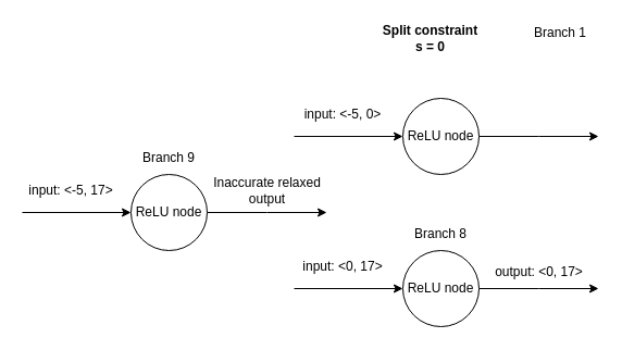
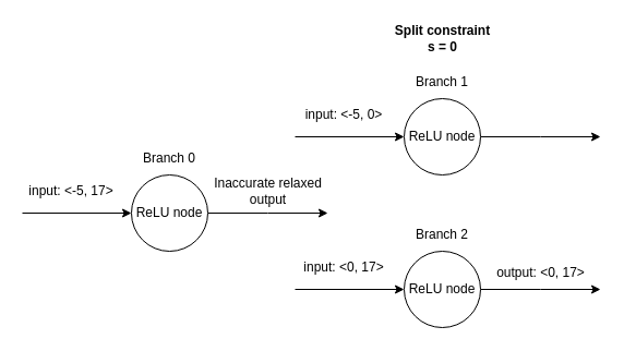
  <mxCell id="0" />
  <mxCell id="1" parent="0" />
  <mxCell id="2" style="edgeStyle=orthogonalEdgeStyle;rounded=0;orthogonalLoop=1;jettySize=auto;html=1;" edge="1" parent="1" source="3"><mxGeometry relative="1" as="geometry"><mxPoint x="300" y="195" as="targetPoint" /></mxGeometry></mxCell>
  <mxCell id="3" value="ReLU node" style="ellipse;whiteSpace=wrap;html=1;" vertex="1" parent="1"><mxGeometry x="120" y="160" width="70" height="70" as="geometry" /></mxCell>
  <mxCell id="4" value="" style="endArrow=classic;html=1;rounded=0;entryX=0;entryY=0.5;entryDx=0;entryDy=0;" edge="1" parent="1" target="3"><mxGeometry width="50" height="50" relative="1" as="geometry"><mxPoint x="20" y="195" as="sourcePoint" /><mxPoint x="210" y="170" as="targetPoint" /></mxGeometry></mxCell>
  <mxCell id="5" value="input: &amp;lt;-5, 17&amp;gt;" style="text;html=1;strokeColor=none;fillColor=none;align=center;verticalAlign=middle;whiteSpace=wrap;rounded=0;" vertex="1" parent="1"><mxGeometry x="20" y="160" width="90" height="30" as="geometry" /></mxCell>
  <mxCell id="6" value="Inaccurate relaxed &lt;br&gt;output" style="text;html=1;align=center;verticalAlign=middle;resizable=0;points=[];autosize=1;strokeColor=none;fillColor=none;" vertex="1" parent="1"><mxGeometry x="190" y="160" width="110" height="30" as="geometry" /></mxCell>
  <mxCell id="7" style="edgeStyle=orthogonalEdgeStyle;rounded=0;orthogonalLoop=1;jettySize=auto;html=1;" edge="1" parent="1" source="8"><mxGeometry relative="1" as="geometry"><mxPoint x="550" y="125" as="targetPoint" /></mxGeometry></mxCell>
  <mxCell id="8" value="ReLU node" style="ellipse;whiteSpace=wrap;html=1;" vertex="1" parent="1"><mxGeometry x="370" y="90" width="70" height="70" as="geometry" /></mxCell>
  <mxCell id="9" value="" style="endArrow=classic;html=1;rounded=0;entryX=0;entryY=0.5;entryDx=0;entryDy=0;" edge="1" parent="1" target="8"><mxGeometry width="50" height="50" relative="1" as="geometry"><mxPoint x="270" y="125" as="sourcePoint" /><mxPoint x="460" y="100" as="targetPoint" /></mxGeometry></mxCell>
  <mxCell id="10" value="input: &amp;lt;-5, 0&amp;gt;" style="text;html=1;strokeColor=none;fillColor=none;align=center;verticalAlign=middle;whiteSpace=wrap;rounded=0;" vertex="1" parent="1"><mxGeometry x="270" y="90" width="90" height="30" as="geometry" /></mxCell>
  <mxCell id="11" style="edgeStyle=orthogonalEdgeStyle;rounded=0;orthogonalLoop=1;jettySize=auto;html=1;" edge="1" parent="1" source="12"><mxGeometry relative="1" as="geometry"><mxPoint x="550" y="265" as="targetPoint" /></mxGeometry></mxCell>
  <mxCell id="12" value="ReLU node" style="ellipse;whiteSpace=wrap;html=1;" vertex="1" parent="1"><mxGeometry x="370" y="230" width="70" height="70" as="geometry" /></mxCell>
  <mxCell id="13" value="" style="endArrow=classic;html=1;rounded=0;entryX=0;entryY=0.5;entryDx=0;entryDy=0;" edge="1" parent="1" target="12"><mxGeometry width="50" height="50" relative="1" as="geometry"><mxPoint x="270" y="265" as="sourcePoint" /><mxPoint x="460" y="240" as="targetPoint" /></mxGeometry></mxCell>
  <mxCell id="14" value="input: &amp;lt;0, 17&amp;gt;" style="text;html=1;strokeColor=none;fillColor=none;align=center;verticalAlign=middle;whiteSpace=wrap;rounded=0;" vertex="1" parent="1"><mxGeometry x="270" y="230" width="90" height="30" as="geometry" /></mxCell>
  <mxCell id="15" value="output: &amp;lt;0, 17&amp;gt;" style="text;html=1;align=center;verticalAlign=middle;resizable=0;points=[];autosize=1;strokeColor=none;fillColor=none;" vertex="1" parent="1"><mxGeometry x="445" y="240" width="100" height="20" as="geometry" /></mxCell>
- <mxCell id="16" value="&lt;b&gt;Split constraint &lt;br&gt;s = 0&lt;/b&gt;" style="text;html=1;align=center;verticalAlign=middle;resizable=0;points=[];autosize=1;strokeColor=none;fillColor=none;" vertex="1" parent="1"><mxGeometry x="345" y="20" width="100" height="30" as="geometry" /></mxCell>
- <mxCell id="17" value="Branch 1" style="text;html=1;strokeColor=none;fillColor=none;align=center;verticalAlign=middle;whiteSpace=wrap;rounded=0;" vertex="1" parent="1"><mxGeometry x="485" y="15" width="60" height="30" as="geometry" /></mxCell>
- <mxCell id="18" value="Branch 8" style="text;html=1;strokeColor=none;fillColor=none;align=center;verticalAlign=middle;whiteSpace=wrap;rounded=0;" vertex="1" parent="1"><mxGeometry x="375" y="200" width="60" height="30" as="geometry" /></mxCell>
- <mxCell id="19" value="Branch 9" style="text;html=1;strokeColor=none;fillColor=none;align=center;verticalAlign=middle;whiteSpace=wrap;rounded=0;" vertex="1" parent="1"><mxGeometry x="125" y="130" width="60" height="30" as="geometry" /></mxCell>
+ <mxCell id="16" value="&lt;b&gt;Split constraint &lt;br&gt;s = 0&lt;/b&gt;" style="text;html=1;align=center;verticalAlign=middle;resizable=0;points=[];autosize=1;strokeColor=none;fillColor=none;" vertex="1" parent="1"><mxGeometry x="355" y="20" width="100" height="30" as="geometry" /></mxCell>
+ <mxCell id="17" value="Branch 1" style="text;html=1;strokeColor=none;fillColor=none;align=center;verticalAlign=middle;whiteSpace=wrap;rounded=0;" vertex="1" parent="1"><mxGeometry x="375" y="60" width="60" height="30" as="geometry" /></mxCell>
+ <mxCell id="18" value="Branch 2" style="text;html=1;strokeColor=none;fillColor=none;align=center;verticalAlign=middle;whiteSpace=wrap;rounded=0;" vertex="1" parent="1"><mxGeometry x="375" y="200" width="60" height="30" as="geometry" /></mxCell>
+ <mxCell id="19" value="Branch 0" style="text;html=1;strokeColor=none;fillColor=none;align=center;verticalAlign=middle;whiteSpace=wrap;rounded=0;" vertex="1" parent="1"><mxGeometry x="125" y="130" width="60" height="30" as="geometry" /></mxCell>
